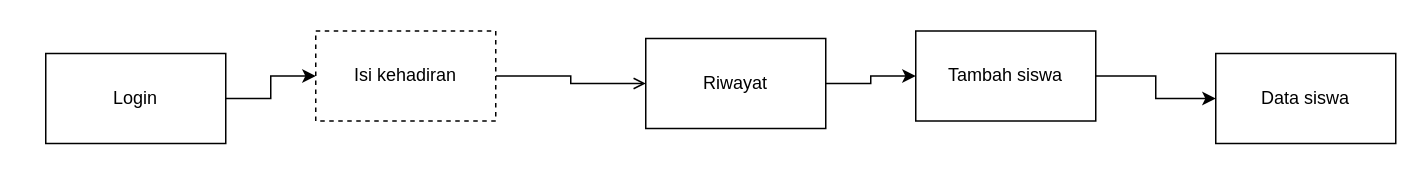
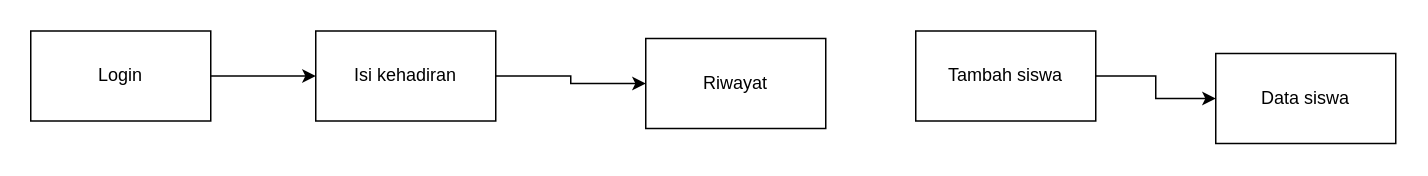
  <mxCell id="0" />
  <mxCell id="1" parent="0" />
  <mxCell id="2" value="" style="edgeStyle=orthogonalEdgeStyle;rounded=0;orthogonalLoop=1;jettySize=auto;html=1;" edge="1" parent="1" source="3" target="5"><mxGeometry relative="1" as="geometry" /></mxCell>
- <mxCell id="3" value="Login" style="rounded=0;whiteSpace=wrap;html=1;" vertex="1" parent="1"><mxGeometry x="30" y="35" width="120" height="60" as="geometry" /></mxCell>
- <mxCell id="4" value="" style="edgeStyle=orthogonalEdgeStyle;rounded=0;orthogonalLoop=1;jettySize=auto;html=1;endArrow=open;" edge="1" parent="1" source="5" target="7"><mxGeometry relative="1" as="geometry" /></mxCell>
- <mxCell id="5" value="Isi kehadiran" style="rounded=0;whiteSpace=wrap;html=1;dashed=1;" vertex="1" parent="1"><mxGeometry x="210" y="20" width="120" height="60" as="geometry" /></mxCell>
- <mxCell id="6" value="" style="edgeStyle=orthogonalEdgeStyle;rounded=0;orthogonalLoop=1;jettySize=auto;html=1;" edge="1" parent="1" source="7" target="9"><mxGeometry relative="1" as="geometry" /></mxCell>
+ <mxCell id="3" value="Login" style="rounded=0;whiteSpace=wrap;html=1;" vertex="1" parent="1"><mxGeometry x="20" y="20" width="120" height="60" as="geometry" /></mxCell>
+ <mxCell id="4" value="" style="edgeStyle=orthogonalEdgeStyle;rounded=0;orthogonalLoop=1;jettySize=auto;html=1;" edge="1" parent="1" source="5" target="7"><mxGeometry relative="1" as="geometry" /></mxCell>
+ <mxCell id="5" value="Isi kehadiran" style="rounded=0;whiteSpace=wrap;html=1;" vertex="1" parent="1"><mxGeometry x="210" y="20" width="120" height="60" as="geometry" /></mxCell>
  <mxCell id="7" value="Riwayat" style="rounded=0;whiteSpace=wrap;html=1;" vertex="1" parent="1"><mxGeometry x="430" y="25" width="120" height="60" as="geometry" /></mxCell>
  <mxCell id="8" value="" style="edgeStyle=orthogonalEdgeStyle;rounded=0;orthogonalLoop=1;jettySize=auto;html=1;" edge="1" parent="1" source="9" target="10"><mxGeometry relative="1" as="geometry" /></mxCell>
  <mxCell id="9" value="Tambah siswa" style="rounded=0;whiteSpace=wrap;html=1;" vertex="1" parent="1"><mxGeometry x="610" y="20" width="120" height="60" as="geometry" /></mxCell>
  <mxCell id="10" value="Data siswa" style="rounded=0;whiteSpace=wrap;html=1;" vertex="1" parent="1"><mxGeometry x="810" y="35" width="120" height="60" as="geometry" /></mxCell>
